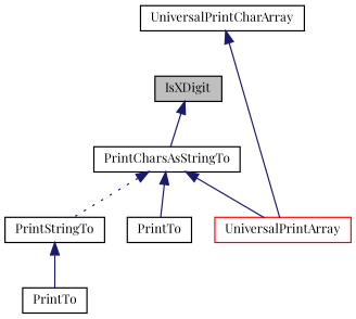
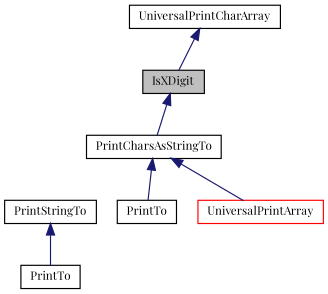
  digraph {
    fontname="Playfair Display"
    rankdir=TB
    node [color=black fontname="Playfair Display" fontsize=10 shape=record]
    edge [color=midnightblue dir=back fontname="Playfair Display" fontsize=10 labelfontname=Helvetica labelfontsize=10 style=solid]
    n1 [fillcolor=grey75 fontcolor=black height=0.2 label=IsXDigit style=filled width=0.4]
    n2 [height=0.2 label=PrintCharsAsStringTo width=0.4]
    n3 [height=0.2 label=PrintStringTo width=0.4]
    n4 [height=0.2 label=PrintTo width=0.4]
    n5 [color=red height=0.2 label=UniversalPrintArray width=0.4]
    n6 [height=0.2 label=PrintTo width=0.4]
    n7 [height=0.2 label=UniversalPrintCharArray width=0.4]
    n1 -> n2
-   n2 -> n3 [style=dotted]
    n2 -> n4
    n2 -> n5
    n3 -> n6
-   n7 -> n5
+   n7 -> n1
  }
